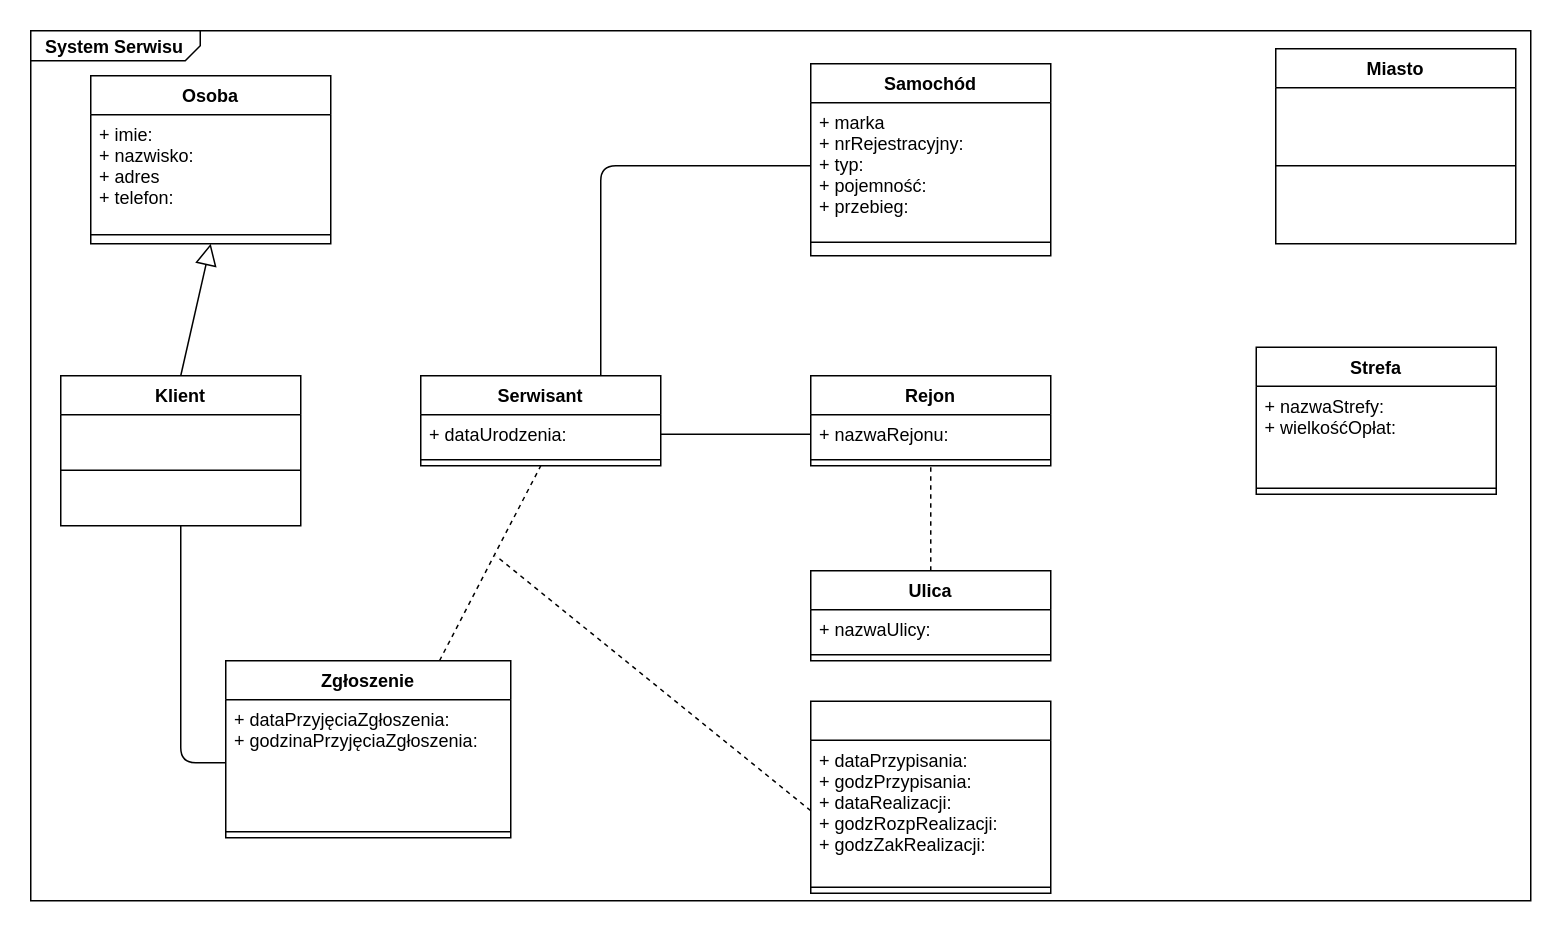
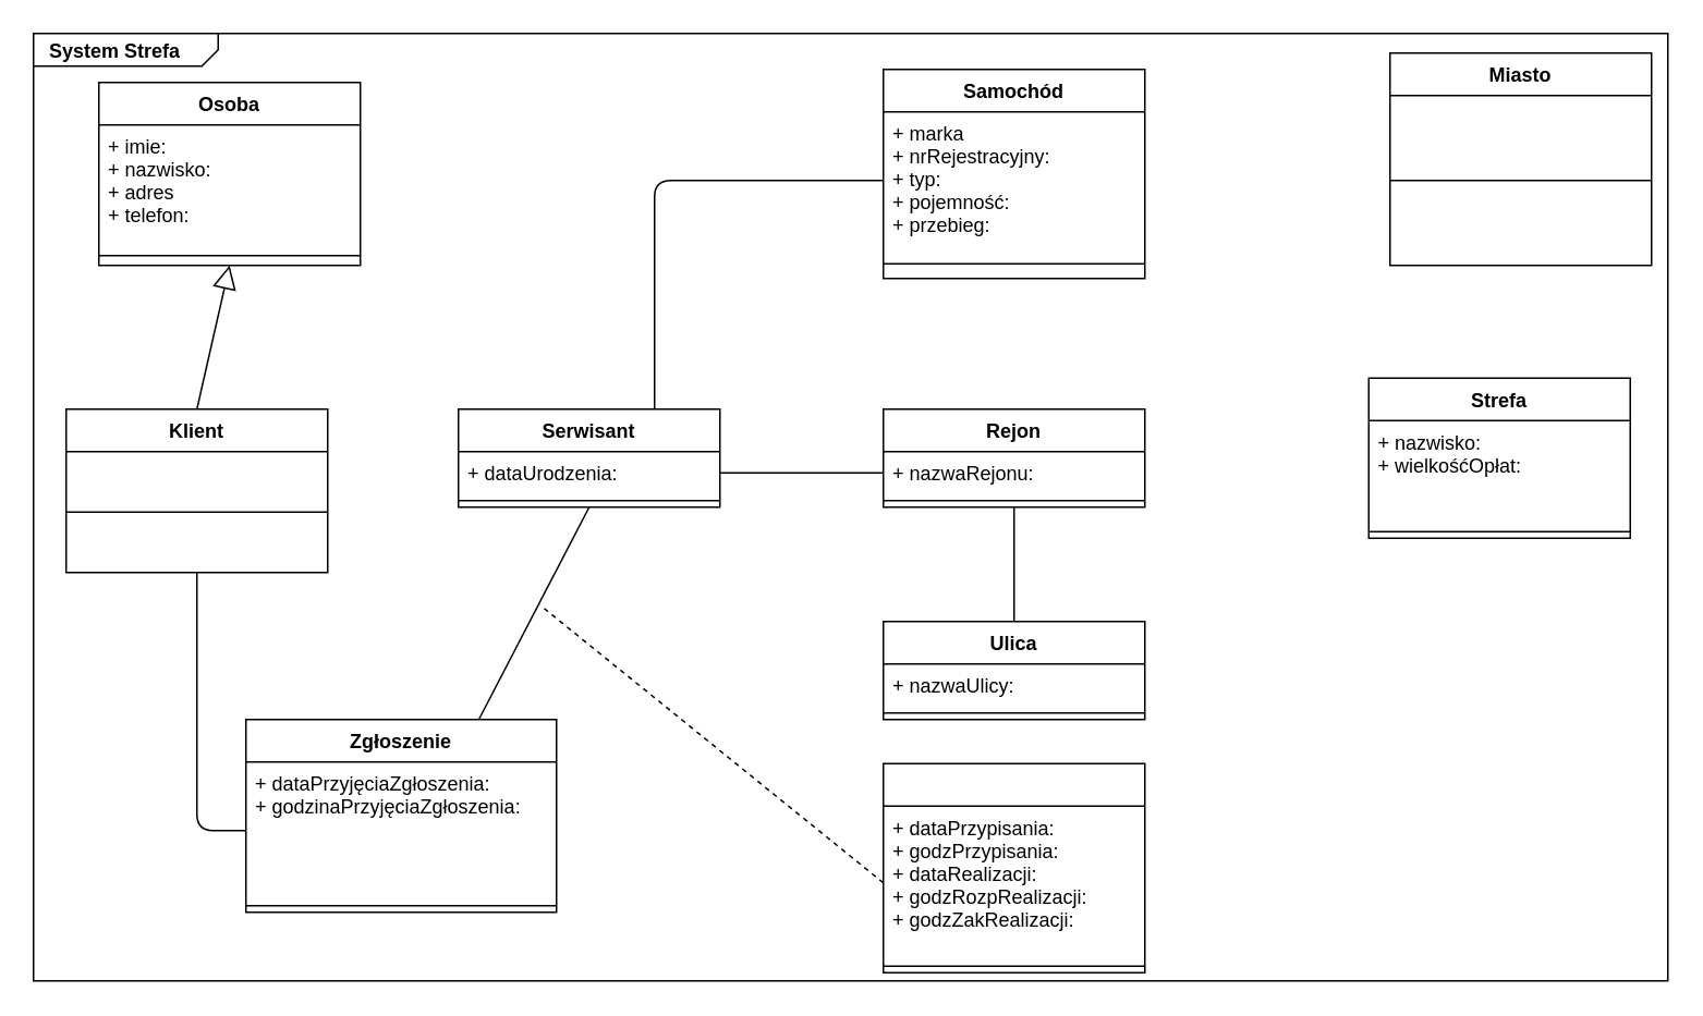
  <mxCell id="0" />
  <mxCell id="1" parent="0" />
  <mxCell id="2" value="&lt;p style=&quot;margin:0px;margin-top:10px;text-align:center;&quot;&gt;&amp;lt;&amp;lt;unit&amp;gt;&amp;gt;&lt;br/&gt;&lt;p style=&quot;margin:0px;margin-left:8px;text-align:center;&quot;&gt;{quantityKind = QuantityKind1}&lt;br/&gt;&lt;b&gt;Unit1&lt;/b&gt;&lt;/p&gt;" style="shape=rect;html=1;overflow=fill;whiteSpace=wrap;" vertex="1" parent="1"><mxGeometry x="320" y="230" width="200" height="60" as="geometry" /></mxCell>
- <mxCell id="3" value="&lt;p style=&quot;margin: 0px ; margin-top: 4px ; margin-left: 10px ; text-align: left&quot;&gt;&lt;b&gt;System Serwisu&lt;/b&gt;&lt;/p&gt;" style="html=1;strokeWidth=1;shape=mxgraph.sysml.package;html=1;overflow=fill;whiteSpace=wrap;labelX=113.4;" vertex="1" parent="1"><mxGeometry x="20" y="20" width="1000" height="580" as="geometry" /></mxCell>
+ <mxCell id="3" value="&lt;p style=&quot;margin: 0px ; margin-top: 4px ; margin-left: 10px ; text-align: left&quot;&gt;&lt;b&gt;System Strefa&lt;/b&gt;&lt;/p&gt;" style="html=1;strokeWidth=1;shape=mxgraph.sysml.package;html=1;overflow=fill;whiteSpace=wrap;labelX=113.4;" vertex="1" parent="1"><mxGeometry x="20" y="20" width="1000" height="580" as="geometry" /></mxCell>
  <mxCell id="4" value="Osoba" style="swimlane;fontStyle=1;align=center;verticalAlign=top;childLayout=stackLayout;horizontal=1;startSize=26;horizontalStack=0;resizeParent=1;resizeParentMax=0;resizeLast=0;collapsible=1;marginBottom=0;" vertex="1" parent="1"><mxGeometry x="60" y="50" width="160" height="112" as="geometry" /></mxCell>
  <mxCell id="5" value="+ imie: &#10;+ nazwisko:&#10;+ adres&#10;+ telefon:" style="text;strokeColor=none;fillColor=none;align=left;verticalAlign=top;spacingLeft=4;spacingRight=4;overflow=hidden;rotatable=0;points=[[0,0.5],[1,0.5]];portConstraint=eastwest;" vertex="1" parent="4"><mxGeometry y="26" width="160" height="74" as="geometry" /></mxCell>
  <mxCell id="6" value="" style="line;strokeWidth=1;fillColor=none;align=left;verticalAlign=middle;spacingTop=-1;spacingLeft=3;spacingRight=3;rotatable=0;labelPosition=right;points=[];portConstraint=eastwest;" vertex="1" parent="4"><mxGeometry y="100" width="160" height="12" as="geometry" /></mxCell>
  <mxCell id="7" value="Serwisant" style="swimlane;fontStyle=1;align=center;verticalAlign=top;childLayout=stackLayout;horizontal=1;startSize=26;horizontalStack=0;resizeParent=1;resizeParentMax=0;resizeLast=0;collapsible=1;marginBottom=0;" vertex="1" parent="1"><mxGeometry x="280" y="250" width="160" height="60" as="geometry" /></mxCell>
  <mxCell id="8" value="+ dataUrodzenia:" style="text;strokeColor=none;fillColor=none;align=left;verticalAlign=top;spacingLeft=4;spacingRight=4;overflow=hidden;rotatable=0;points=[[0,0.5],[1,0.5]];portConstraint=eastwest;" vertex="1" parent="7"><mxGeometry y="26" width="160" height="26" as="geometry" /></mxCell>
  <mxCell id="9" value="" style="line;strokeWidth=1;fillColor=none;align=left;verticalAlign=middle;spacingTop=-1;spacingLeft=3;spacingRight=3;rotatable=0;labelPosition=right;points=[];portConstraint=eastwest;" vertex="1" parent="7"><mxGeometry y="52" width="160" height="8" as="geometry" /></mxCell>
  <mxCell id="10" value="Klient" style="swimlane;fontStyle=1;align=center;verticalAlign=top;childLayout=stackLayout;horizontal=1;startSize=26;horizontalStack=0;resizeParent=1;resizeParentMax=0;resizeLast=0;collapsible=1;marginBottom=0;" vertex="1" parent="1"><mxGeometry x="40" y="250" width="160" height="100" as="geometry" /></mxCell>
  <mxCell id="11" value="" style="line;strokeWidth=1;fillColor=none;align=left;verticalAlign=middle;spacingTop=-1;spacingLeft=3;spacingRight=3;rotatable=0;labelPosition=right;points=[];portConstraint=eastwest;" vertex="1" parent="10"><mxGeometry y="26" width="160" height="74" as="geometry" /></mxCell>
  <mxCell id="12" value="Samochód" style="swimlane;fontStyle=1;align=center;verticalAlign=top;childLayout=stackLayout;horizontal=1;startSize=26;horizontalStack=0;resizeParent=1;resizeParentMax=0;resizeLast=0;collapsible=1;marginBottom=0;" vertex="1" parent="1"><mxGeometry x="540" y="42" width="160" height="128" as="geometry" /></mxCell>
  <mxCell id="13" value="+ marka&#10;+ nrRejestracyjny:&#10;+ typ:&#10;+ pojemność:&#10;+ przebieg:" style="text;strokeColor=none;fillColor=none;align=left;verticalAlign=top;spacingLeft=4;spacingRight=4;overflow=hidden;rotatable=0;points=[[0,0.5],[1,0.5]];portConstraint=eastwest;" vertex="1" parent="12"><mxGeometry y="26" width="160" height="84" as="geometry" /></mxCell>
  <mxCell id="14" value="" style="line;strokeWidth=1;fillColor=none;align=left;verticalAlign=middle;spacingTop=-1;spacingLeft=3;spacingRight=3;rotatable=0;labelPosition=right;points=[];portConstraint=eastwest;" vertex="1" parent="12"><mxGeometry y="110" width="160" height="18" as="geometry" /></mxCell>
  <mxCell id="15" value="Miasto" style="swimlane;fontStyle=1;align=center;verticalAlign=top;childLayout=stackLayout;horizontal=1;startSize=26;horizontalStack=0;resizeParent=1;resizeParentMax=0;resizeLast=0;collapsible=1;marginBottom=0;" vertex="1" parent="1"><mxGeometry x="850" y="32" width="160" height="130" as="geometry" /></mxCell>
  <mxCell id="16" value="" style="line;strokeWidth=1;fillColor=none;align=left;verticalAlign=middle;spacingTop=-1;spacingLeft=3;spacingRight=3;rotatable=0;labelPosition=right;points=[];portConstraint=eastwest;" vertex="1" parent="15"><mxGeometry y="26" width="160" height="104" as="geometry" /></mxCell>
  <mxCell id="17" value="Strefa" style="swimlane;fontStyle=1;align=center;verticalAlign=top;childLayout=stackLayout;horizontal=1;startSize=26;horizontalStack=0;resizeParent=1;resizeParentMax=0;resizeLast=0;collapsible=1;marginBottom=0;" vertex="1" parent="1"><mxGeometry x="837" y="231" width="160" height="98" as="geometry" /></mxCell>
- <mxCell id="18" value="+ nazwaStrefy:&#10;+ wielkośćOpłat:" style="text;strokeColor=none;fillColor=none;align=left;verticalAlign=top;spacingLeft=4;spacingRight=4;overflow=hidden;rotatable=0;points=[[0,0.5],[1,0.5]];portConstraint=eastwest;" vertex="1" parent="17"><mxGeometry y="26" width="160" height="64" as="geometry" /></mxCell>
+ <mxCell id="18" value="+ nazwisko:&#10;+ wielkośćOpłat:" style="text;strokeColor=none;fillColor=none;align=left;verticalAlign=top;spacingLeft=4;spacingRight=4;overflow=hidden;rotatable=0;points=[[0,0.5],[1,0.5]];portConstraint=eastwest;" vertex="1" parent="17"><mxGeometry y="26" width="160" height="64" as="geometry" /></mxCell>
  <mxCell id="19" value="" style="line;strokeWidth=1;fillColor=none;align=left;verticalAlign=middle;spacingTop=-1;spacingLeft=3;spacingRight=3;rotatable=0;labelPosition=right;points=[];portConstraint=eastwest;" vertex="1" parent="17"><mxGeometry y="90" width="160" height="8" as="geometry" /></mxCell>
  <mxCell id="20" value="Rejon" style="swimlane;fontStyle=1;align=center;verticalAlign=top;childLayout=stackLayout;horizontal=1;startSize=26;horizontalStack=0;resizeParent=1;resizeParentMax=0;resizeLast=0;collapsible=1;marginBottom=0;" vertex="1" parent="1"><mxGeometry x="540" y="250" width="160" height="60" as="geometry" /></mxCell>
  <mxCell id="21" value="+ nazwaRejonu:" style="text;strokeColor=none;fillColor=none;align=left;verticalAlign=top;spacingLeft=4;spacingRight=4;overflow=hidden;rotatable=0;points=[[0,0.5],[1,0.5]];portConstraint=eastwest;" vertex="1" parent="20"><mxGeometry y="26" width="160" height="26" as="geometry" /></mxCell>
  <mxCell id="22" value="" style="line;strokeWidth=1;fillColor=none;align=left;verticalAlign=middle;spacingTop=-1;spacingLeft=3;spacingRight=3;rotatable=0;labelPosition=right;points=[];portConstraint=eastwest;" vertex="1" parent="20"><mxGeometry y="52" width="160" height="8" as="geometry" /></mxCell>
  <mxCell id="23" value="Ulica" style="swimlane;fontStyle=1;align=center;verticalAlign=top;childLayout=stackLayout;horizontal=1;startSize=26;horizontalStack=0;resizeParent=1;resizeParentMax=0;resizeLast=0;collapsible=1;marginBottom=0;" vertex="1" parent="1"><mxGeometry x="540" y="380" width="160" height="60" as="geometry" /></mxCell>
  <mxCell id="24" value="+ nazwaUlicy:" style="text;strokeColor=none;fillColor=none;align=left;verticalAlign=top;spacingLeft=4;spacingRight=4;overflow=hidden;rotatable=0;points=[[0,0.5],[1,0.5]];portConstraint=eastwest;" vertex="1" parent="23"><mxGeometry y="26" width="160" height="26" as="geometry" /></mxCell>
  <mxCell id="25" value="" style="line;strokeWidth=1;fillColor=none;align=left;verticalAlign=middle;spacingTop=-1;spacingLeft=3;spacingRight=3;rotatable=0;labelPosition=right;points=[];portConstraint=eastwest;" vertex="1" parent="23"><mxGeometry y="52" width="160" height="8" as="geometry" /></mxCell>
  <mxCell id="26" value="Zgłoszenie" style="swimlane;fontStyle=1;align=center;verticalAlign=top;childLayout=stackLayout;horizontal=1;startSize=26;horizontalStack=0;resizeParent=1;resizeParentMax=0;resizeLast=0;collapsible=1;marginBottom=0;" vertex="1" parent="1"><mxGeometry x="150" y="440" width="190" height="118" as="geometry" /></mxCell>
  <mxCell id="27" value="+ dataPrzyjęciaZgłoszenia:&#10;+ godzinaPrzyjęciaZgłoszenia:" style="text;strokeColor=none;fillColor=none;align=left;verticalAlign=top;spacingLeft=4;spacingRight=4;overflow=hidden;rotatable=0;points=[[0,0.5],[1,0.5]];portConstraint=eastwest;" vertex="1" parent="26"><mxGeometry y="26" width="190" height="84" as="geometry" /></mxCell>
  <mxCell id="28" value="" style="line;strokeWidth=1;fillColor=none;align=left;verticalAlign=middle;spacingTop=-1;spacingLeft=3;spacingRight=3;rotatable=0;labelPosition=right;points=[];portConstraint=eastwest;" vertex="1" parent="26"><mxGeometry y="110" width="190" height="8" as="geometry" /></mxCell>
  <mxCell id="29" value="" style="edgeStyle=none;html=1;endSize=12;endArrow=block;endFill=0;exitX=0.5;exitY=0;exitDx=0;exitDy=0;entryX=0.5;entryY=1;entryDx=0;entryDy=0;" edge="1" parent="1" source="10" target="4"><mxGeometry width="160" relative="1" as="geometry"><mxPoint x="160" y="230" as="sourcePoint" /><mxPoint x="320" y="230" as="targetPoint" /></mxGeometry></mxCell>
  <mxCell id="30" value="" style="verticalAlign=bottom;html=1;endArrow=none;startArrow=none;startSize=14;startFill=0;edgeStyle=orthogonalEdgeStyle;exitX=1;exitY=0.5;exitDx=0;exitDy=0;entryX=0;entryY=0.5;entryDx=0;entryDy=0;" edge="1" parent="1" source="8" target="21"><mxGeometry relative="1" as="geometry"><mxPoint x="440" y="350" as="sourcePoint" /><mxPoint x="600" y="350" as="targetPoint" /></mxGeometry></mxCell>
  <mxCell id="31" value="" style="resizable=0;html=1;align=right;verticalAlign=bottom;labelBackgroundColor=none;fontSize=10" connectable="0" vertex="1" parent="30"><mxGeometry x="1" relative="1" as="geometry" /></mxCell>
  <mxCell id="32" value="" style="resizable=0;html=1;align=right;verticalAlign=top;labelBackgroundColor=none;fontSize=10" connectable="0" vertex="1" parent="30"><mxGeometry x="1" relative="1" as="geometry" /></mxCell>
  <mxCell id="33" value="" style="endArrow=none;html=1;exitX=0.75;exitY=0;exitDx=0;exitDy=0;entryX=0;entryY=0.5;entryDx=0;entryDy=0;" edge="1" parent="1" source="7" target="13"><mxGeometry width="50" height="50" relative="1" as="geometry"><mxPoint x="440" y="250" as="sourcePoint" /><mxPoint x="490" y="200" as="targetPoint" /><Array as="points"><mxPoint x="400" y="110" /></Array></mxGeometry></mxCell>
- <mxCell id="34" value="" style="endArrow=none;html=1;exitX=0.5;exitY=0;exitDx=0;exitDy=0;entryX=0.5;entryY=1;entryDx=0;entryDy=0;dashed=1;" edge="1" parent="1" source="23" target="20"><mxGeometry width="50" height="50" relative="1" as="geometry"><mxPoint x="620" y="370" as="sourcePoint" /><mxPoint x="670" y="320" as="targetPoint" /></mxGeometry></mxCell>
+ <mxCell id="34" value="" style="endArrow=none;html=1;exitX=0.5;exitY=0;exitDx=0;exitDy=0;entryX=0.5;entryY=1;entryDx=0;entryDy=0;" edge="1" parent="1" source="23" target="20"><mxGeometry width="50" height="50" relative="1" as="geometry"><mxPoint x="620" y="370" as="sourcePoint" /><mxPoint x="670" y="320" as="targetPoint" /></mxGeometry></mxCell>
  <mxCell id="35" value="" style="endArrow=none;html=1;entryX=0.5;entryY=1;entryDx=0;entryDy=0;exitX=0;exitY=0.5;exitDx=0;exitDy=0;" edge="1" parent="1" source="27" target="10"><mxGeometry width="50" height="50" relative="1" as="geometry"><mxPoint x="90" y="430" as="sourcePoint" /><mxPoint x="140" y="380" as="targetPoint" /><Array as="points"><mxPoint x="120" y="508" /></Array></mxGeometry></mxCell>
- <mxCell id="36" value="" style="endArrow=none;html=1;entryX=0.5;entryY=1;entryDx=0;entryDy=0;exitX=0.75;exitY=0;exitDx=0;exitDy=0;dashed=1;" edge="1" parent="1" source="26" target="7"><mxGeometry width="50" height="50" relative="1" as="geometry"><mxPoint x="310" y="410" as="sourcePoint" /><mxPoint x="360" y="360" as="targetPoint" /><Array as="points" /></mxGeometry></mxCell>
+ <mxCell id="36" value="" style="endArrow=none;html=1;entryX=0.5;entryY=1;entryDx=0;entryDy=0;exitX=0.75;exitY=0;exitDx=0;exitDy=0;" edge="1" parent="1" source="26" target="7"><mxGeometry width="50" height="50" relative="1" as="geometry"><mxPoint x="310" y="410" as="sourcePoint" /><mxPoint x="360" y="360" as="targetPoint" /><Array as="points" /></mxGeometry></mxCell>
  <mxCell id="37" value="" style="swimlane;fontStyle=1;align=center;verticalAlign=top;childLayout=stackLayout;horizontal=1;startSize=26;horizontalStack=0;resizeParent=1;resizeParentMax=0;resizeLast=0;collapsible=1;marginBottom=0;" vertex="1" parent="1"><mxGeometry x="540" y="467" width="160" height="128" as="geometry" /></mxCell>
  <mxCell id="38" value="+ dataPrzypisania:&#10;+ godzPrzypisania:&#10;+ dataRealizacji:&#10;+ godzRozpRealizacji:&#10;+ godzZakRealizacji:" style="text;strokeColor=none;fillColor=none;align=left;verticalAlign=top;spacingLeft=4;spacingRight=4;overflow=hidden;rotatable=0;points=[[0,0.5],[1,0.5]];portConstraint=eastwest;" vertex="1" parent="37"><mxGeometry y="26" width="160" height="94" as="geometry" /></mxCell>
  <mxCell id="39" value="" style="line;strokeWidth=1;fillColor=none;align=left;verticalAlign=middle;spacingTop=-1;spacingLeft=3;spacingRight=3;rotatable=0;labelPosition=right;points=[];portConstraint=eastwest;" vertex="1" parent="37"><mxGeometry y="120" width="160" height="8" as="geometry" /></mxCell>
  <mxCell id="40" value="" style="endArrow=none;dashed=1;html=1;exitX=0;exitY=0.5;exitDx=0;exitDy=0;" edge="1" parent="1" source="38"><mxGeometry width="50" height="50" relative="1" as="geometry"><mxPoint x="420" y="450" as="sourcePoint" /><mxPoint x="330" y="370" as="targetPoint" /></mxGeometry></mxCell>
